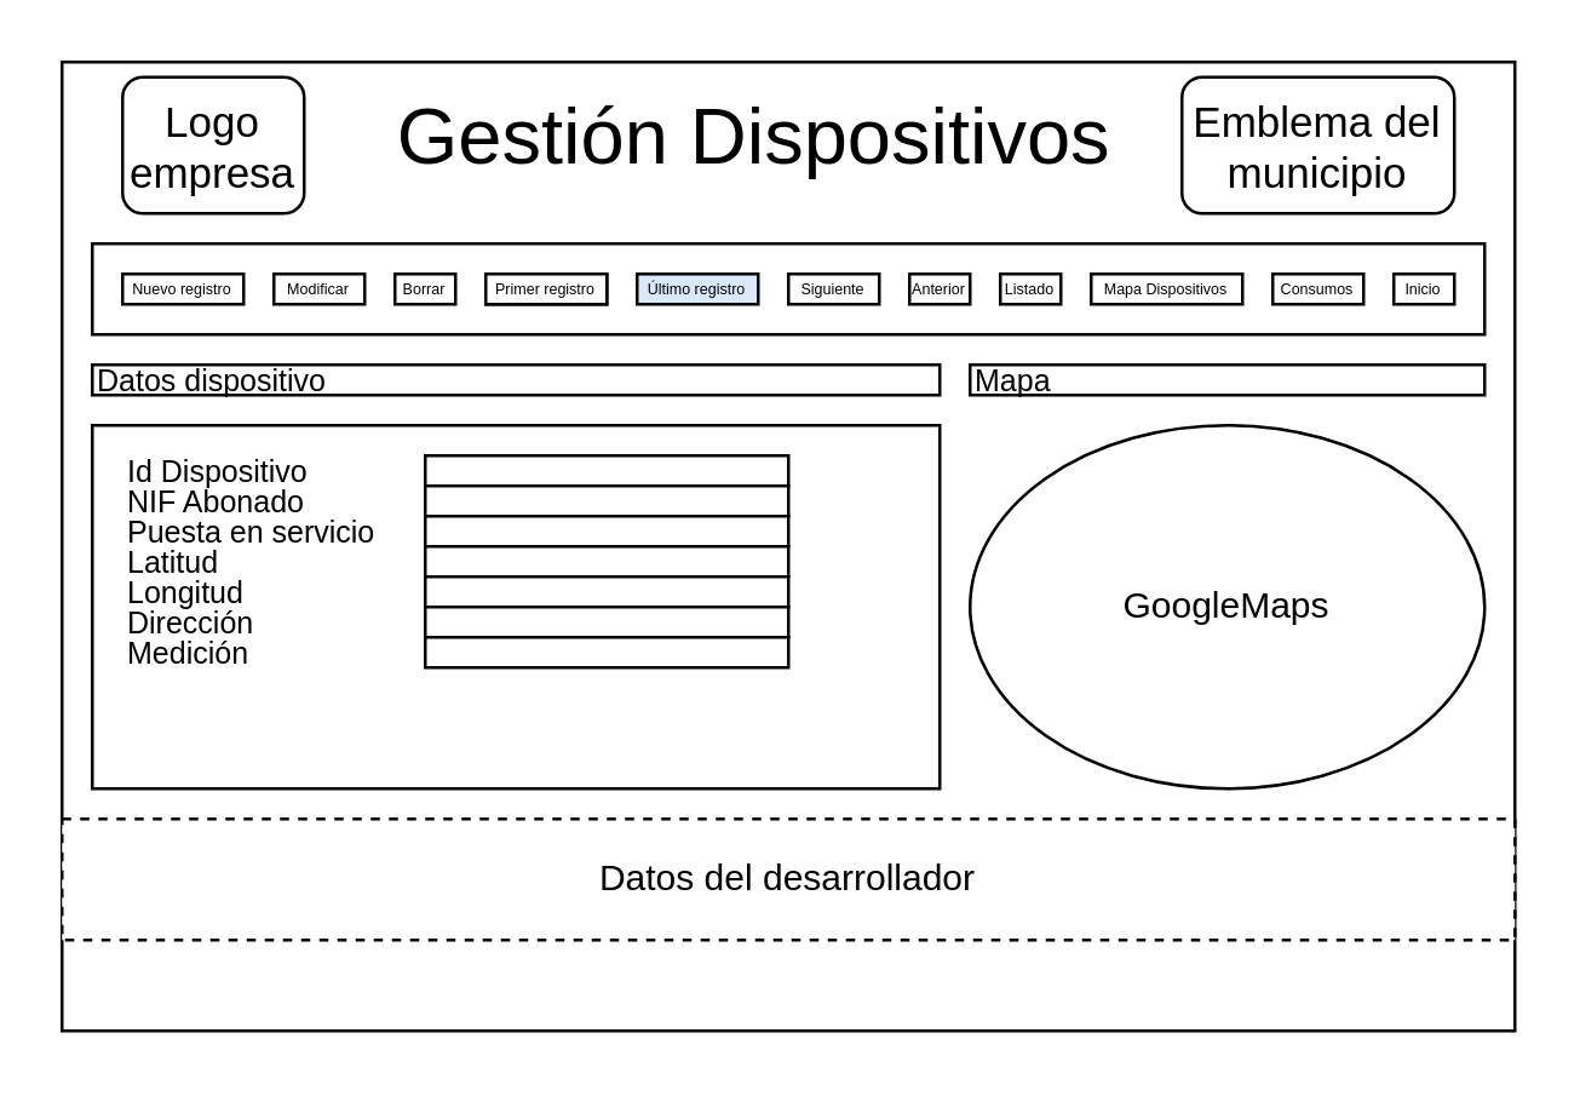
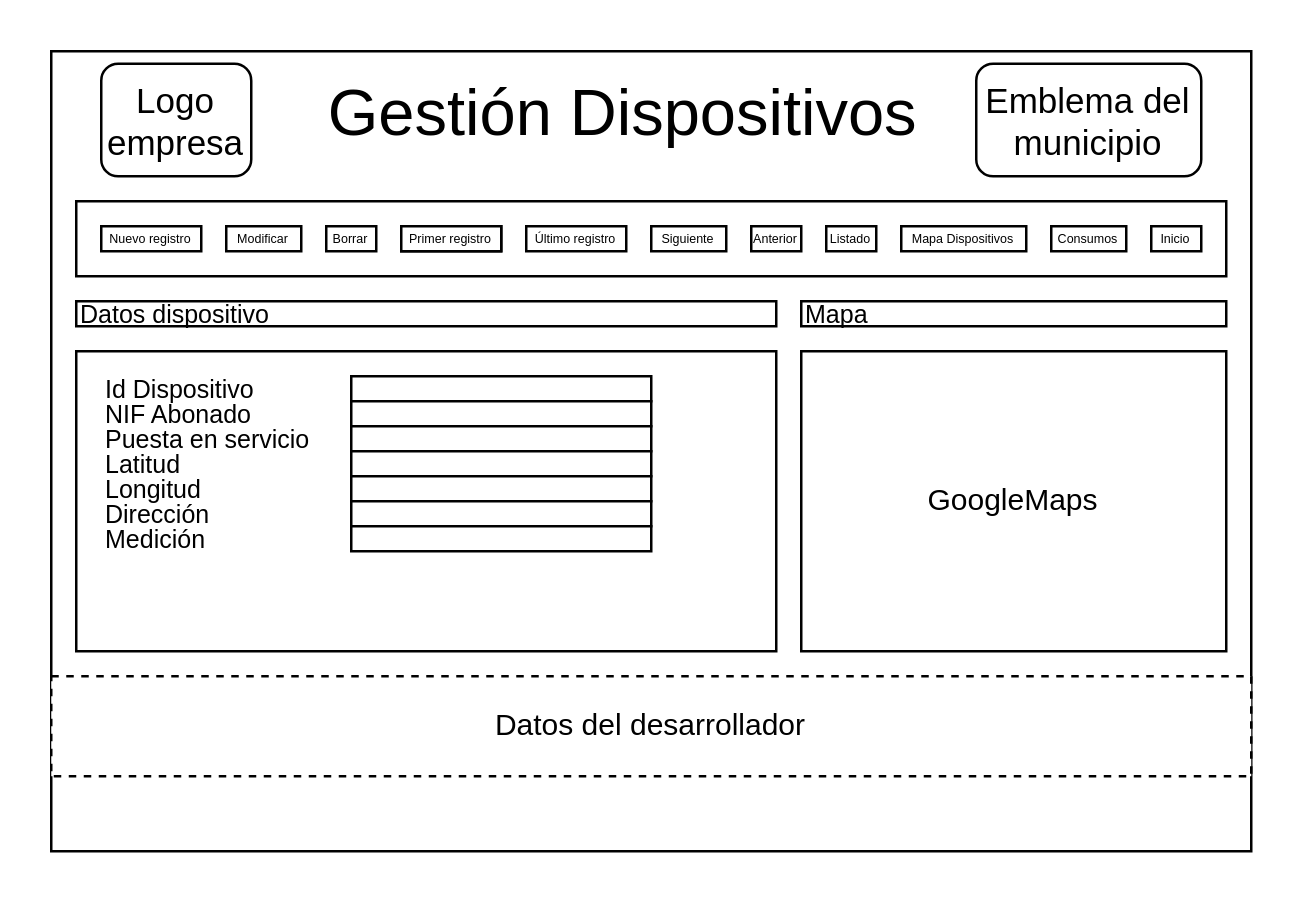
  <mxCell id="0" />
  <mxCell id="1" parent="0" />
  <mxCell id="2" value="" style="rounded=0;whiteSpace=wrap;html=1;" parent="1" vertex="1"><mxGeometry x="20" y="20" width="480" height="320" as="geometry" /></mxCell>
  <mxCell id="3" value="Gestión Dispositivos&amp;nbsp;" style="text;html=1;strokeColor=none;fillColor=none;align=center;verticalAlign=middle;whiteSpace=wrap;rounded=0;fontSize=26;" parent="1" vertex="1"><mxGeometry x="130" y="20" width="245" height="50" as="geometry" /></mxCell>
  <mxCell id="4" value="Logo&lt;br style=&quot;font-size: 14px;&quot;&gt;empresa" style="whiteSpace=wrap;html=1;fontSize=14;rounded=1;" parent="1" vertex="1"><mxGeometry x="40" y="25" width="60" height="45" as="geometry" /></mxCell>
  <mxCell id="5" value="Datos del desarrollador" style="rounded=0;whiteSpace=wrap;html=1;fontSize=12;dashed=1;" parent="1" vertex="1"><mxGeometry x="20" y="270" width="480" height="40" as="geometry" /></mxCell>
  <mxCell id="6" value="" style="rounded=0;whiteSpace=wrap;html=1;" parent="1" vertex="1"><mxGeometry x="30" y="140" width="280" height="120" as="geometry" /></mxCell>
  <mxCell id="7" value="" style="rounded=0;whiteSpace=wrap;html=1;" parent="1" vertex="1"><mxGeometry x="30" y="80" width="460" height="30" as="geometry" /></mxCell>
  <mxCell id="8" value="Emblema del municipio" style="whiteSpace=wrap;html=1;fontSize=14;rounded=1;" parent="1" vertex="1"><mxGeometry x="390" y="25" width="90" height="45" as="geometry" /></mxCell>
- <mxCell id="9" value="GoogleMaps" style="ellipse;whiteSpace=wrap;html=1;" parent="1" vertex="1"><mxGeometry x="320" y="140" width="170" height="120" as="geometry" /></mxCell>
+ <mxCell id="9" value="GoogleMaps" style="rounded=0;whiteSpace=wrap;html=1;" parent="1" vertex="1"><mxGeometry x="320" y="140" width="170" height="120" as="geometry" /></mxCell>
  <mxCell id="10" value="Datos dispositivo" style="rounded=0;whiteSpace=wrap;html=1;align=left;fontSize=10;" vertex="1" parent="1"><mxGeometry x="30" y="120" width="280" height="10" as="geometry" /></mxCell>
  <mxCell id="11" value="Mapa" style="rounded=0;whiteSpace=wrap;html=1;align=left;fontSize=10;" vertex="1" parent="1"><mxGeometry x="320" y="120" width="170" height="10" as="geometry" /></mxCell>
  <mxCell id="12" value="" style="rounded=0;whiteSpace=wrap;html=1;" vertex="1" parent="1"><mxGeometry x="140" y="150" width="120" height="10" as="geometry" /></mxCell>
  <mxCell id="13" value="" style="rounded=0;whiteSpace=wrap;html=1;" vertex="1" parent="1"><mxGeometry x="140" y="160" width="120" height="10" as="geometry" /></mxCell>
  <mxCell id="14" value="" style="rounded=0;whiteSpace=wrap;html=1;" vertex="1" parent="1"><mxGeometry x="140" y="170" width="120" height="10" as="geometry" /></mxCell>
  <mxCell id="15" value="" style="rounded=0;whiteSpace=wrap;html=1;" vertex="1" parent="1"><mxGeometry x="140" y="180" width="120" height="10" as="geometry" /></mxCell>
  <mxCell id="16" value="" style="rounded=0;whiteSpace=wrap;html=1;" vertex="1" parent="1"><mxGeometry x="140" y="190" width="120" height="10" as="geometry" /></mxCell>
  <mxCell id="17" value="" style="rounded=0;whiteSpace=wrap;html=1;" vertex="1" parent="1"><mxGeometry x="140" y="200" width="120" height="10" as="geometry" /></mxCell>
  <mxCell id="18" value="" style="rounded=0;whiteSpace=wrap;html=1;" vertex="1" parent="1"><mxGeometry x="140" y="210" width="120" height="10" as="geometry" /></mxCell>
  <mxCell id="19" value="Id Dispositivo" style="text;html=1;strokeColor=none;fillColor=none;align=left;verticalAlign=middle;whiteSpace=wrap;rounded=0;fontSize=10;" vertex="1" parent="1"><mxGeometry x="40" y="150" width="100" height="10" as="geometry" /></mxCell>
  <mxCell id="20" value="NIF Abonado" style="text;html=1;strokeColor=none;fillColor=none;align=left;verticalAlign=middle;whiteSpace=wrap;rounded=0;fontSize=10;" vertex="1" parent="1"><mxGeometry x="40" y="160" width="100" height="10" as="geometry" /></mxCell>
  <mxCell id="21" value="Puesta en servicio" style="text;html=1;strokeColor=none;fillColor=none;align=left;verticalAlign=middle;whiteSpace=wrap;rounded=0;fontSize=10;" vertex="1" parent="1"><mxGeometry x="40" y="170" width="100" height="10" as="geometry" /></mxCell>
  <mxCell id="22" value="Latitud" style="text;html=1;strokeColor=none;fillColor=none;align=left;verticalAlign=middle;whiteSpace=wrap;rounded=0;fontSize=10;" vertex="1" parent="1"><mxGeometry x="40" y="180" width="100" height="10" as="geometry" /></mxCell>
  <mxCell id="23" value="Longitud" style="text;html=1;strokeColor=none;fillColor=none;align=left;verticalAlign=middle;whiteSpace=wrap;rounded=0;fontSize=10;" vertex="1" parent="1"><mxGeometry x="40" y="190" width="100" height="10" as="geometry" /></mxCell>
  <mxCell id="24" value="Dirección" style="text;html=1;strokeColor=none;fillColor=none;align=left;verticalAlign=middle;whiteSpace=wrap;rounded=0;fontSize=10;" vertex="1" parent="1"><mxGeometry x="40" y="200" width="90" height="10" as="geometry" /></mxCell>
  <mxCell id="25" value="Medición" style="text;html=1;strokeColor=none;fillColor=none;align=left;verticalAlign=middle;whiteSpace=wrap;rounded=0;fontSize=10;" vertex="1" parent="1"><mxGeometry x="40" y="210" width="100" height="10" as="geometry" /></mxCell>
  <mxCell id="26" value="&lt;font style=&quot;font-size: 5px;&quot;&gt;Nuevo registro&lt;/font&gt;" style="rounded=0;whiteSpace=wrap;html=1;fontSize=7;" vertex="1" parent="1"><mxGeometry x="40" y="90" width="40" height="10" as="geometry" /></mxCell>
  <mxCell id="27" value="&lt;font style=&quot;font-size: 5px;&quot;&gt;Modificar&lt;/font&gt;" style="rounded=0;whiteSpace=wrap;html=1;fontSize=7;" vertex="1" parent="1"><mxGeometry x="90" y="90" width="30" height="10" as="geometry" /></mxCell>
  <mxCell id="28" value="&lt;font style=&quot;font-size: 5px;&quot;&gt;Borrar&lt;/font&gt;" style="rounded=0;whiteSpace=wrap;html=1;fontSize=7;" vertex="1" parent="1"><mxGeometry x="130" y="90" width="20" height="10" as="geometry" /></mxCell>
  <mxCell id="29" value="&lt;font style=&quot;font-size: 5px;&quot;&gt;Primer registro&lt;/font&gt;" style="rounded=0;whiteSpace=wrap;html=1;fontSize=7;" vertex="1" parent="1"><mxGeometry x="160" y="90" width="40" height="10" as="geometry" /></mxCell>
  <mxCell id="30" value="&lt;font style=&quot;font-size: 5px;&quot;&gt;Primer registro&lt;/font&gt;" style="rounded=0;whiteSpace=wrap;html=1;fontSize=7;" vertex="1" parent="1"><mxGeometry x="160" y="90" width="40" height="10" as="geometry" /></mxCell>
- <mxCell id="31" value="&lt;font style=&quot;font-size: 5px;&quot;&gt;Último registro&lt;/font&gt;" style="rounded=0;whiteSpace=wrap;html=1;fontSize=7;fillColor=#dae8fc;" vertex="1" parent="1"><mxGeometry x="210" y="90" width="40" height="10" as="geometry" /></mxCell>
+ <mxCell id="31" value="&lt;font style=&quot;font-size: 5px;&quot;&gt;Último registro&lt;/font&gt;" style="rounded=0;whiteSpace=wrap;html=1;fontSize=7;" vertex="1" parent="1"><mxGeometry x="210" y="90" width="40" height="10" as="geometry" /></mxCell>
  <mxCell id="32" value="&lt;font style=&quot;font-size: 5px;&quot;&gt;Siguiente&lt;/font&gt;" style="rounded=0;whiteSpace=wrap;html=1;fontSize=7;" vertex="1" parent="1"><mxGeometry x="260" y="90" width="30" height="10" as="geometry" /></mxCell>
  <mxCell id="33" value="&lt;font style=&quot;font-size: 5px;&quot;&gt;Anterior&lt;/font&gt;" style="rounded=0;whiteSpace=wrap;html=1;fontSize=7;" vertex="1" parent="1"><mxGeometry x="300" y="90" width="20" height="10" as="geometry" /></mxCell>
  <mxCell id="34" value="&lt;font style=&quot;font-size: 5px;&quot;&gt;Listado&lt;/font&gt;" style="rounded=0;whiteSpace=wrap;html=1;fontSize=7;" vertex="1" parent="1"><mxGeometry x="330" y="90" width="20" height="10" as="geometry" /></mxCell>
  <mxCell id="35" value="&lt;font style=&quot;font-size: 5px;&quot;&gt;Inicio&lt;/font&gt;" style="rounded=0;whiteSpace=wrap;html=1;fontSize=7;" vertex="1" parent="1"><mxGeometry x="460" y="90" width="20" height="10" as="geometry" /></mxCell>
  <mxCell id="36" value="&lt;font style=&quot;font-size: 5px;&quot;&gt;Mapa Dispositivos&lt;/font&gt;" style="rounded=0;whiteSpace=wrap;html=1;fontSize=7;" vertex="1" parent="1"><mxGeometry x="360" y="90" width="50" height="10" as="geometry" /></mxCell>
  <mxCell id="37" value="&lt;font style=&quot;font-size: 5px;&quot;&gt;Consumos&lt;/font&gt;" style="rounded=0;whiteSpace=wrap;html=1;fontSize=7;" vertex="1" parent="1"><mxGeometry x="420" y="90" width="30" height="10" as="geometry" /></mxCell>
